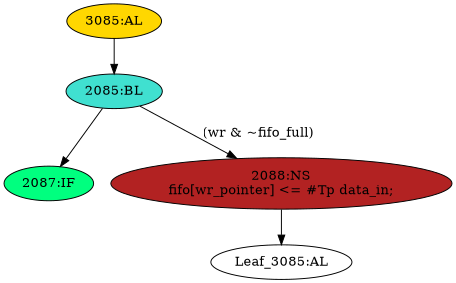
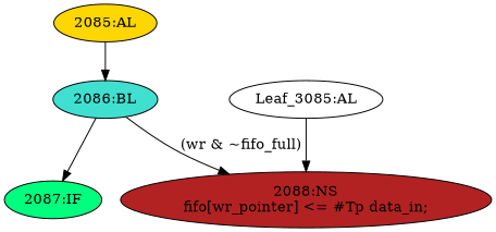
  strict digraph {
    node [statements="[]" style=filled]
    edge [cond="[]" lineno=None]
-   n1 [ast="<pyverilog.vparser.ast.Always object at 0x7f44f6b69710>" clk_sens=True fillcolor=gold label="3085:AL" sens="['clk']" typ=Always use_var="['fifo_full', 'wr', 'data_in']"]
-   n2 [ast="<pyverilog.vparser.ast.Block object at 0x7f44f6b69810>" fillcolor=turquoise label="2085:BL" typ=Block]
+   n1 [ast="<pyverilog.vparser.ast.Always object at 0x7f44f6b69710>" clk_sens=True fillcolor=gold label="2085:AL" sens="['clk']" typ=Always use_var="['fifo_full', 'wr', 'data_in']"]
+   n2 [ast="<pyverilog.vparser.ast.Block object at 0x7f44f6b69810>" fillcolor=turquoise label="2086:BL" typ=Block]
    n3 [ast="<pyverilog.vparser.ast.IfStatement object at 0x7f44f6b69850>" fillcolor=springgreen label="2087:IF" typ=IfStatement]
    n4 [ast="<pyverilog.vparser.ast.NonblockingSubstitution object at 0x7f44f6b69890>" fillcolor=firebrick label="2088:NS\nfifo[wr_pointer] <= #Tp data_in;" statements="[<pyverilog.vparser.ast.NonblockingSubstitution object at 0x7f44f6b69890>]" typ=NonblockingSubstitution]
    n5 [def_var="['fifo']" label="Leaf_3085:AL" statements="" style=""]
    n1 -> n2
    n2 -> n3
    n2 -> n4 [cond="['wr', 'fifo_full']" label="(wr & ~fifo_full)" lineno=2087]
-   n4 -> n5
+   n5 -> n4
  }
